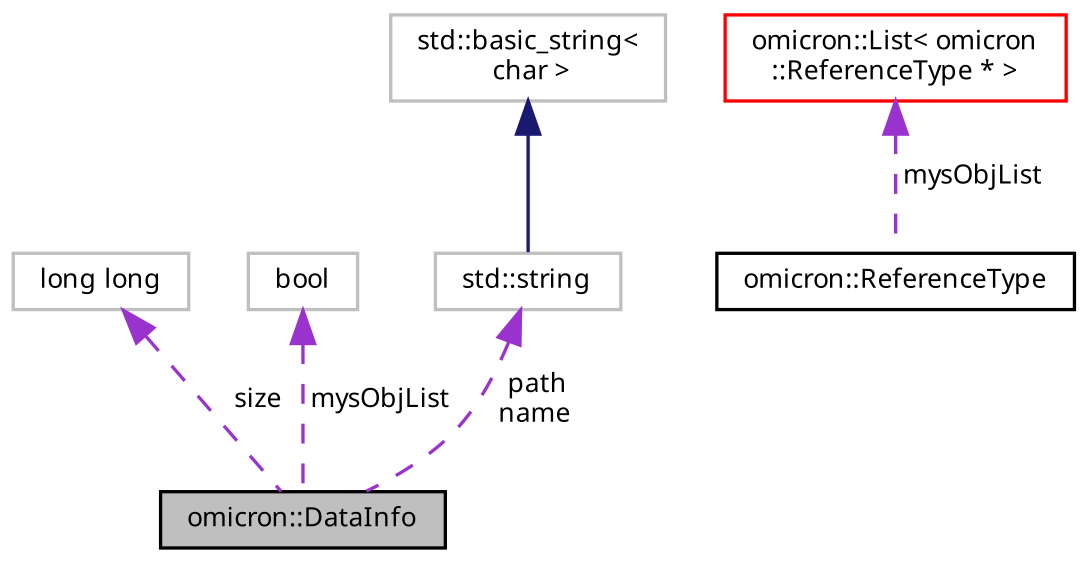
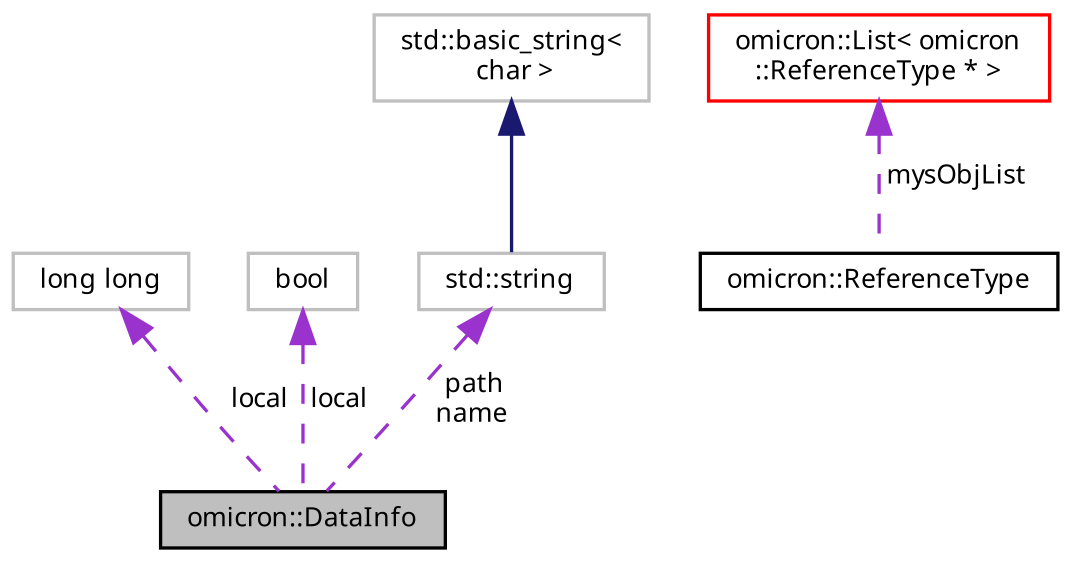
  digraph {
    node [color=grey75 fontname="FreeSans.ttf" fontsize=8 shape=record]
    edge [color=darkorchid3 dir=back fontname="FreeSans.ttf" fontsize=8 labelfontname="FreeSans.ttf" labelfontsize=8 style=dashed]
    n1 [color=black fillcolor=grey75 fontcolor=black height=0.2 label="omicron::DataInfo" style=filled width=0.4]
    n2 [color=black height=0.2 label="omicron::ReferenceType" width=0.4]
    n3 [color=red height=0.2 label="omicron::List\< omicron\l::ReferenceType * \>" width=0.4]
    n4 [height=0.2 label="long long" width=0.4]
    n5 [height=0.2 label=bool width=0.4]
    n6 [height=0.2 label="std::string" width=0.4]
    n7 [height=0.2 label="std::basic_string\<\l char \>" width=0.4]
    n3 -> n2 [label=" mysObjList"]
-   n4 -> n1 [label=" size"]
-   n5 -> n1 [label=" mysObjList"]
+   n4 -> n1 [label=" local"]
+   n5 -> n1 [label=" local"]
    n6 -> n1 [label=" path\nname"]
    n7 -> n6 [color=midnightblue style=solid]
  }
